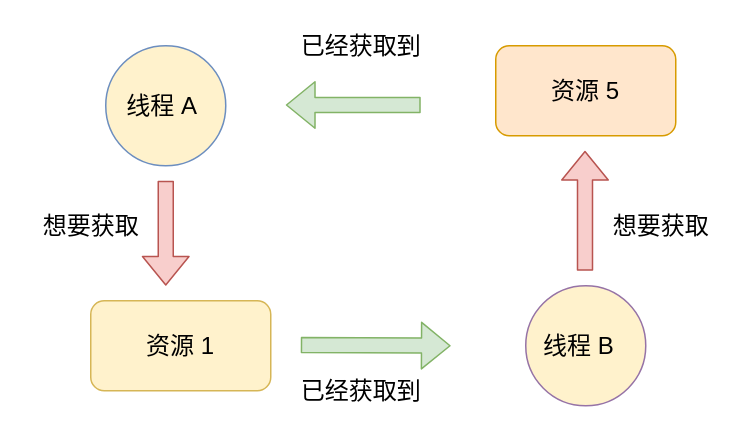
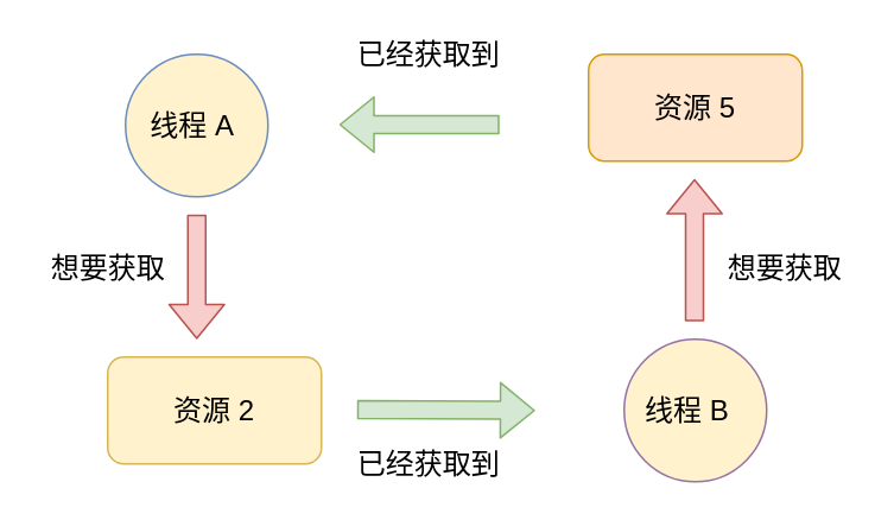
  <mxCell id="0" />
  <mxCell id="1" parent="0" />
  <mxCell id="2" value="线程 A&amp;nbsp;" style="ellipse;whiteSpace=wrap;html=1;aspect=fixed;fillColor=#fff2cc;strokeColor=#6c8ebf;fontSize=16;verticalAlign=middle;" vertex="1" parent="1"><mxGeometry x="70" y="30" width="80" height="80" as="geometry" /></mxCell>
- <mxCell id="3" value="资源 1" style="rounded=1;whiteSpace=wrap;html=1;fontSize=16;fillColor=#fff2cc;strokeColor=#d6b656;verticalAlign=middle;" vertex="1" parent="1"><mxGeometry x="60" y="200" width="120" height="60" as="geometry" /></mxCell>
+ <mxCell id="3" value="资源 2" style="rounded=1;whiteSpace=wrap;html=1;fontSize=16;fillColor=#fff2cc;strokeColor=#d6b656;verticalAlign=middle;" vertex="1" parent="1"><mxGeometry x="60" y="200" width="120" height="60" as="geometry" /></mxCell>
  <mxCell id="4" value="线程 B &amp;nbsp;" style="ellipse;whiteSpace=wrap;html=1;aspect=fixed;fillColor=#fff2cc;strokeColor=#9673a6;fontSize=16;verticalAlign=middle;" vertex="1" parent="1"><mxGeometry x="350" y="190" width="80" height="80" as="geometry" /></mxCell>
  <mxCell id="5" value="资源 5" style="rounded=1;whiteSpace=wrap;html=1;fontSize=16;fillColor=#ffe6cc;strokeColor=#d79b00;verticalAlign=middle;" vertex="1" parent="1"><mxGeometry x="330" y="30" width="120" height="60" as="geometry" /></mxCell>
  <mxCell id="6" value="" style="shape=flexArrow;endArrow=classic;html=1;fillColor=#f8cecc;strokeColor=#b85450;fontSize=16;" edge="1" parent="1"><mxGeometry width="50" height="50" relative="1" as="geometry"><mxPoint x="110" y="120" as="sourcePoint" /><mxPoint x="110" y="190" as="targetPoint" /></mxGeometry></mxCell>
  <mxCell id="7" value="" style="shape=flexArrow;endArrow=classic;html=1;fillColor=#d5e8d4;strokeColor=#82b366;fontSize=16;" edge="1" parent="1"><mxGeometry width="50" height="50" relative="1" as="geometry"><mxPoint x="200" y="229.5" as="sourcePoint" /><mxPoint x="300" y="230" as="targetPoint" /></mxGeometry></mxCell>
  <mxCell id="8" value="" style="shape=flexArrow;endArrow=classic;html=1;fillColor=#d5e8d4;strokeColor=#82b366;fontSize=16;" edge="1" parent="1"><mxGeometry width="50" height="50" relative="1" as="geometry"><mxPoint x="280" y="69.5" as="sourcePoint" /><mxPoint x="190" y="69.5" as="targetPoint" /></mxGeometry></mxCell>
  <mxCell id="9" value="" style="shape=flexArrow;endArrow=classic;html=1;fillColor=#f8cecc;strokeColor=#b85450;fontSize=16;" edge="1" parent="1"><mxGeometry width="50" height="50" relative="1" as="geometry"><mxPoint x="389.5" y="180" as="sourcePoint" /><mxPoint x="389.5" y="100" as="targetPoint" /></mxGeometry></mxCell>
  <mxCell id="10" value="已经获取到" style="text;html=1;align=center;verticalAlign=middle;resizable=0;points=[];autosize=1;fontSize=16;" vertex="1" parent="1"><mxGeometry x="190" y="20" width="100" height="20" as="geometry" /></mxCell>
  <mxCell id="11" value="已经获取到" style="text;html=1;align=center;verticalAlign=middle;resizable=0;points=[];autosize=1;fontSize=16;" vertex="1" parent="1"><mxGeometry x="190" y="250" width="100" height="20" as="geometry" /></mxCell>
  <mxCell id="12" value="想要获取" style="text;html=1;align=center;verticalAlign=middle;resizable=0;points=[];autosize=1;fontSize=16;" vertex="1" parent="1"><mxGeometry x="20" y="140" width="80" height="20" as="geometry" /></mxCell>
  <mxCell id="13" value="想要获取" style="text;html=1;align=center;verticalAlign=middle;resizable=0;points=[];autosize=1;fontSize=16;" vertex="1" parent="1"><mxGeometry x="400" y="140" width="80" height="20" as="geometry" /></mxCell>
